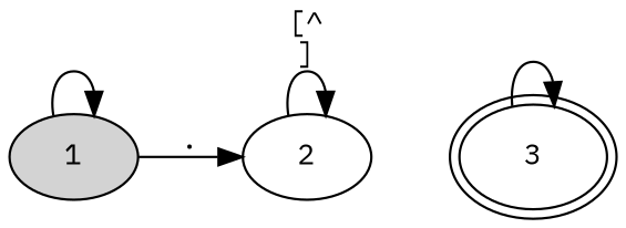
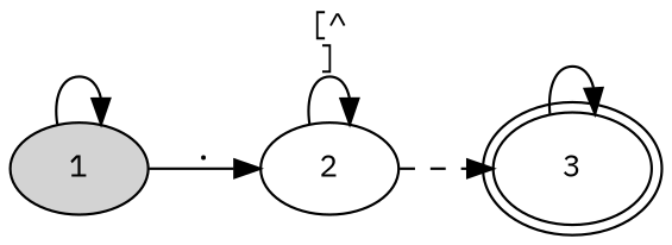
  digraph {
    fontname="IBM Plex Mono"
    rankdir=LR
    node [fillcolor=white fontname="IBM Plex Mono" fontsize=12 peripheries=1 shape=ellipse style=filled]
    edge [fontname="IBM Plex Mono" fontsize=12]
    n1 [fillcolor="#d3d3d3ff" label=1]
    2
    3 [peripheries=2]
    n1 -> n1
    n1 -> 2 [label="."]
    2 -> 2 [label="[^\n]"]
+   2 -> 3 [style=dashed]
    3 -> 3
  }
